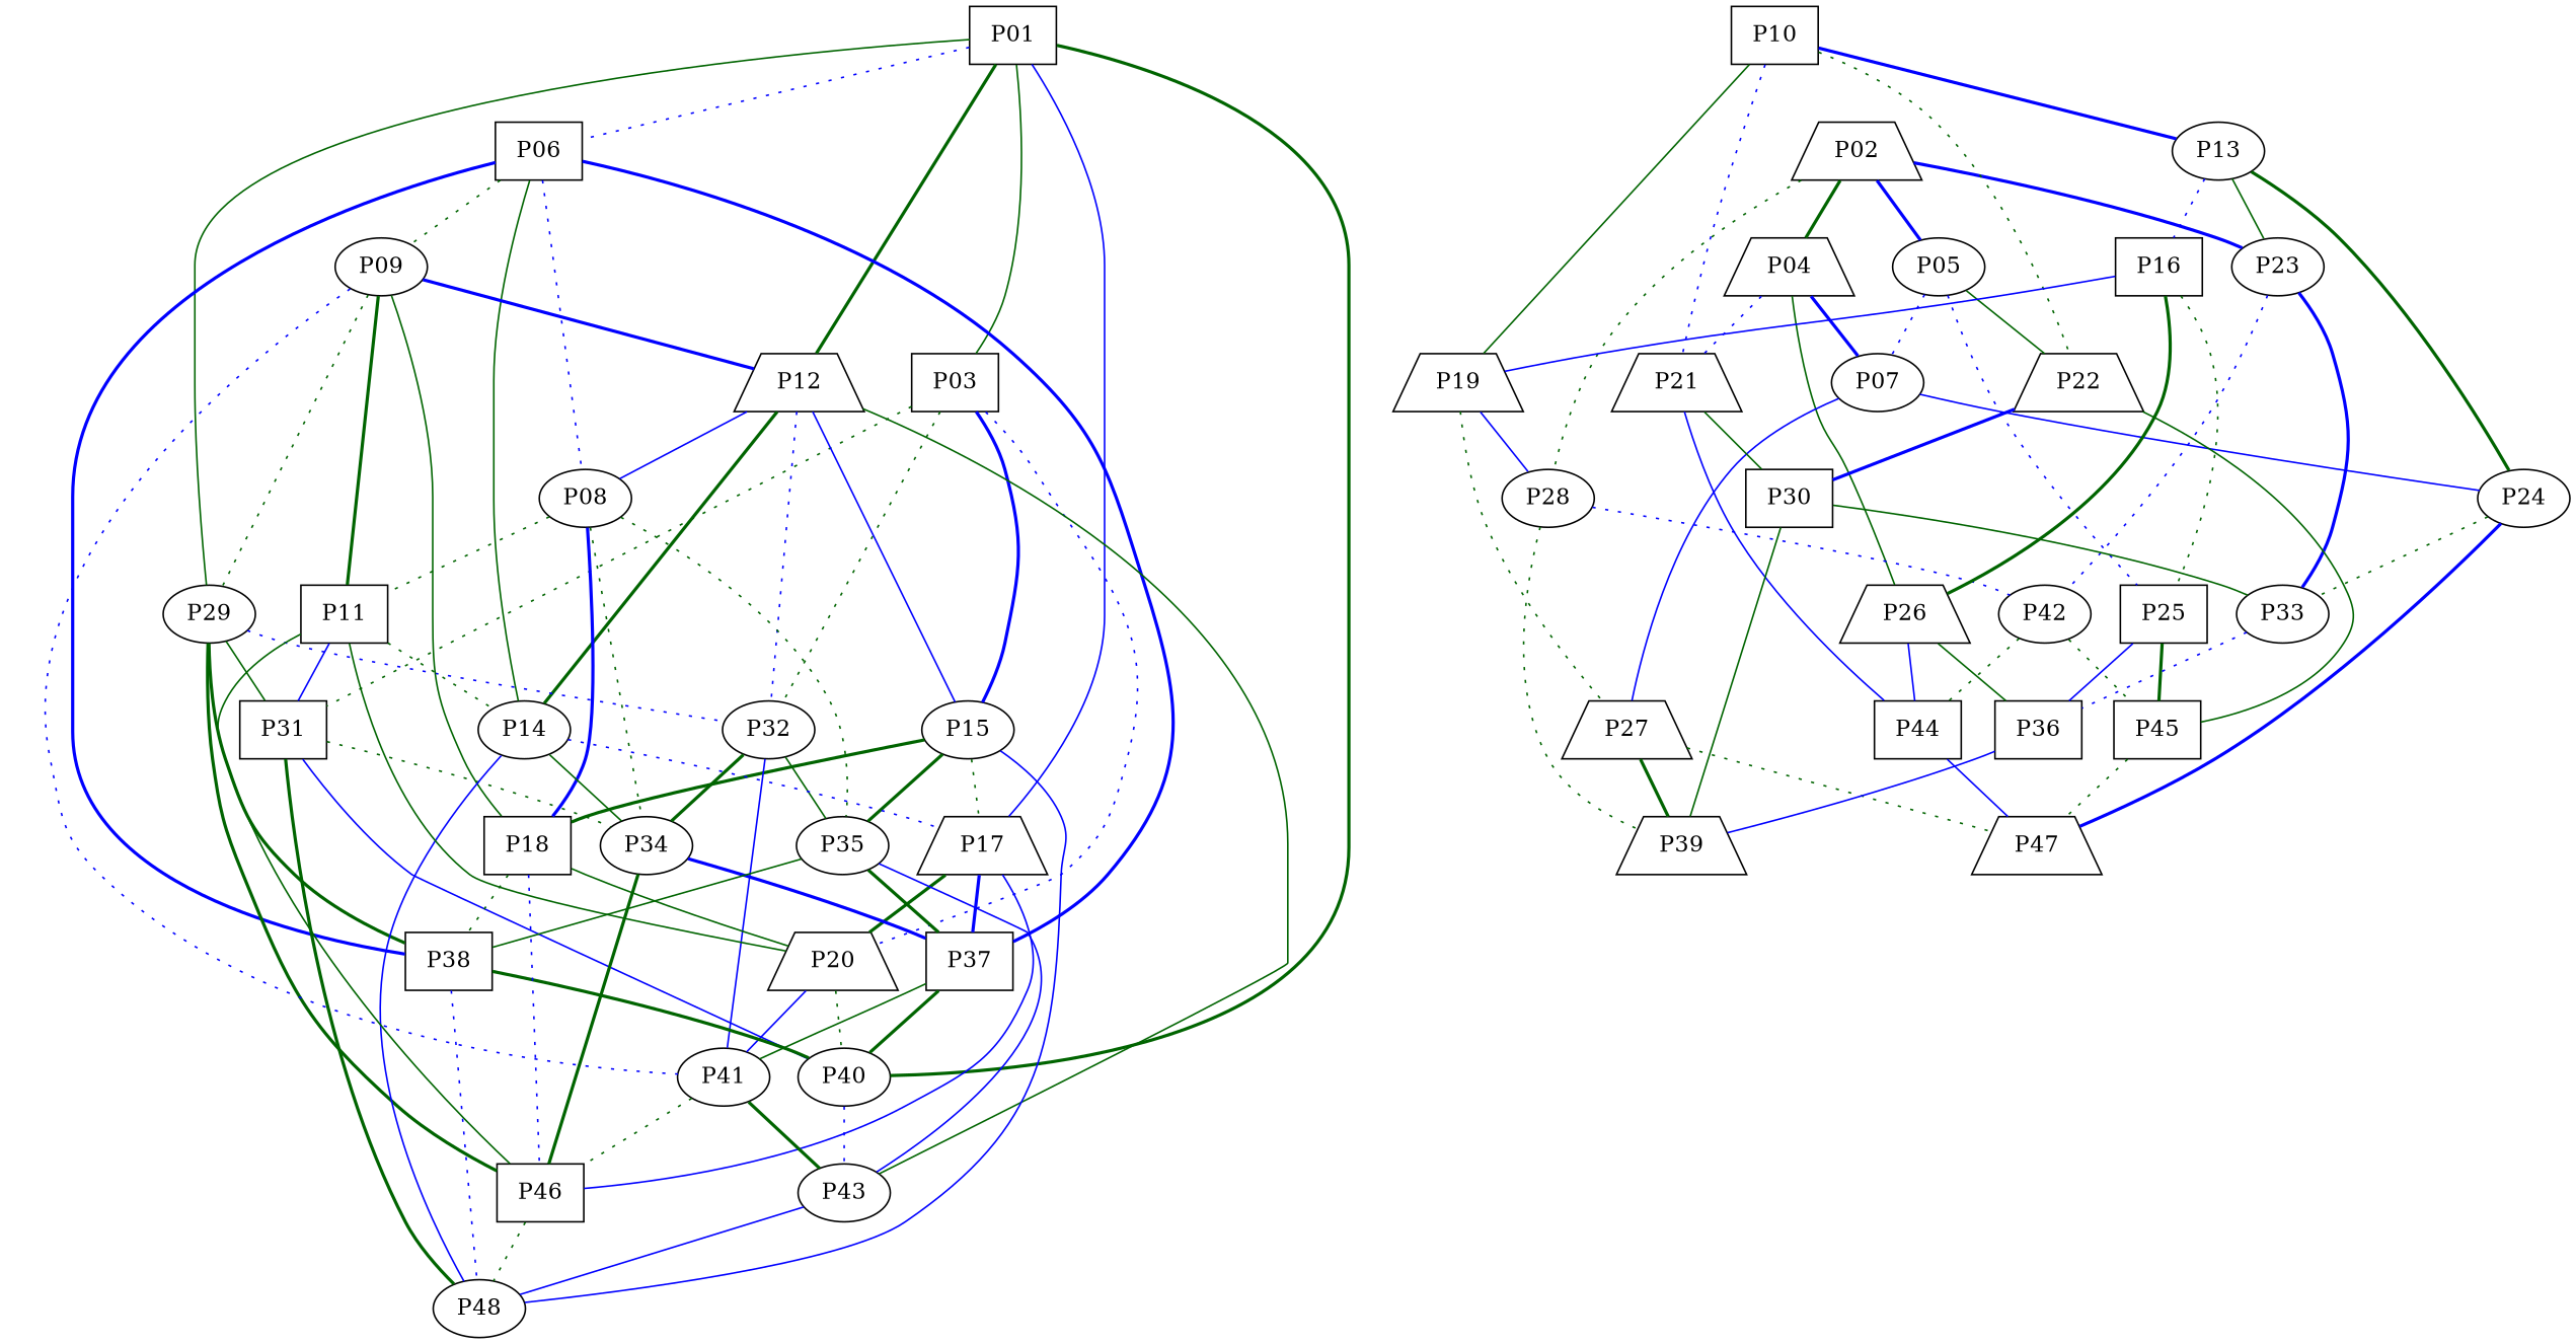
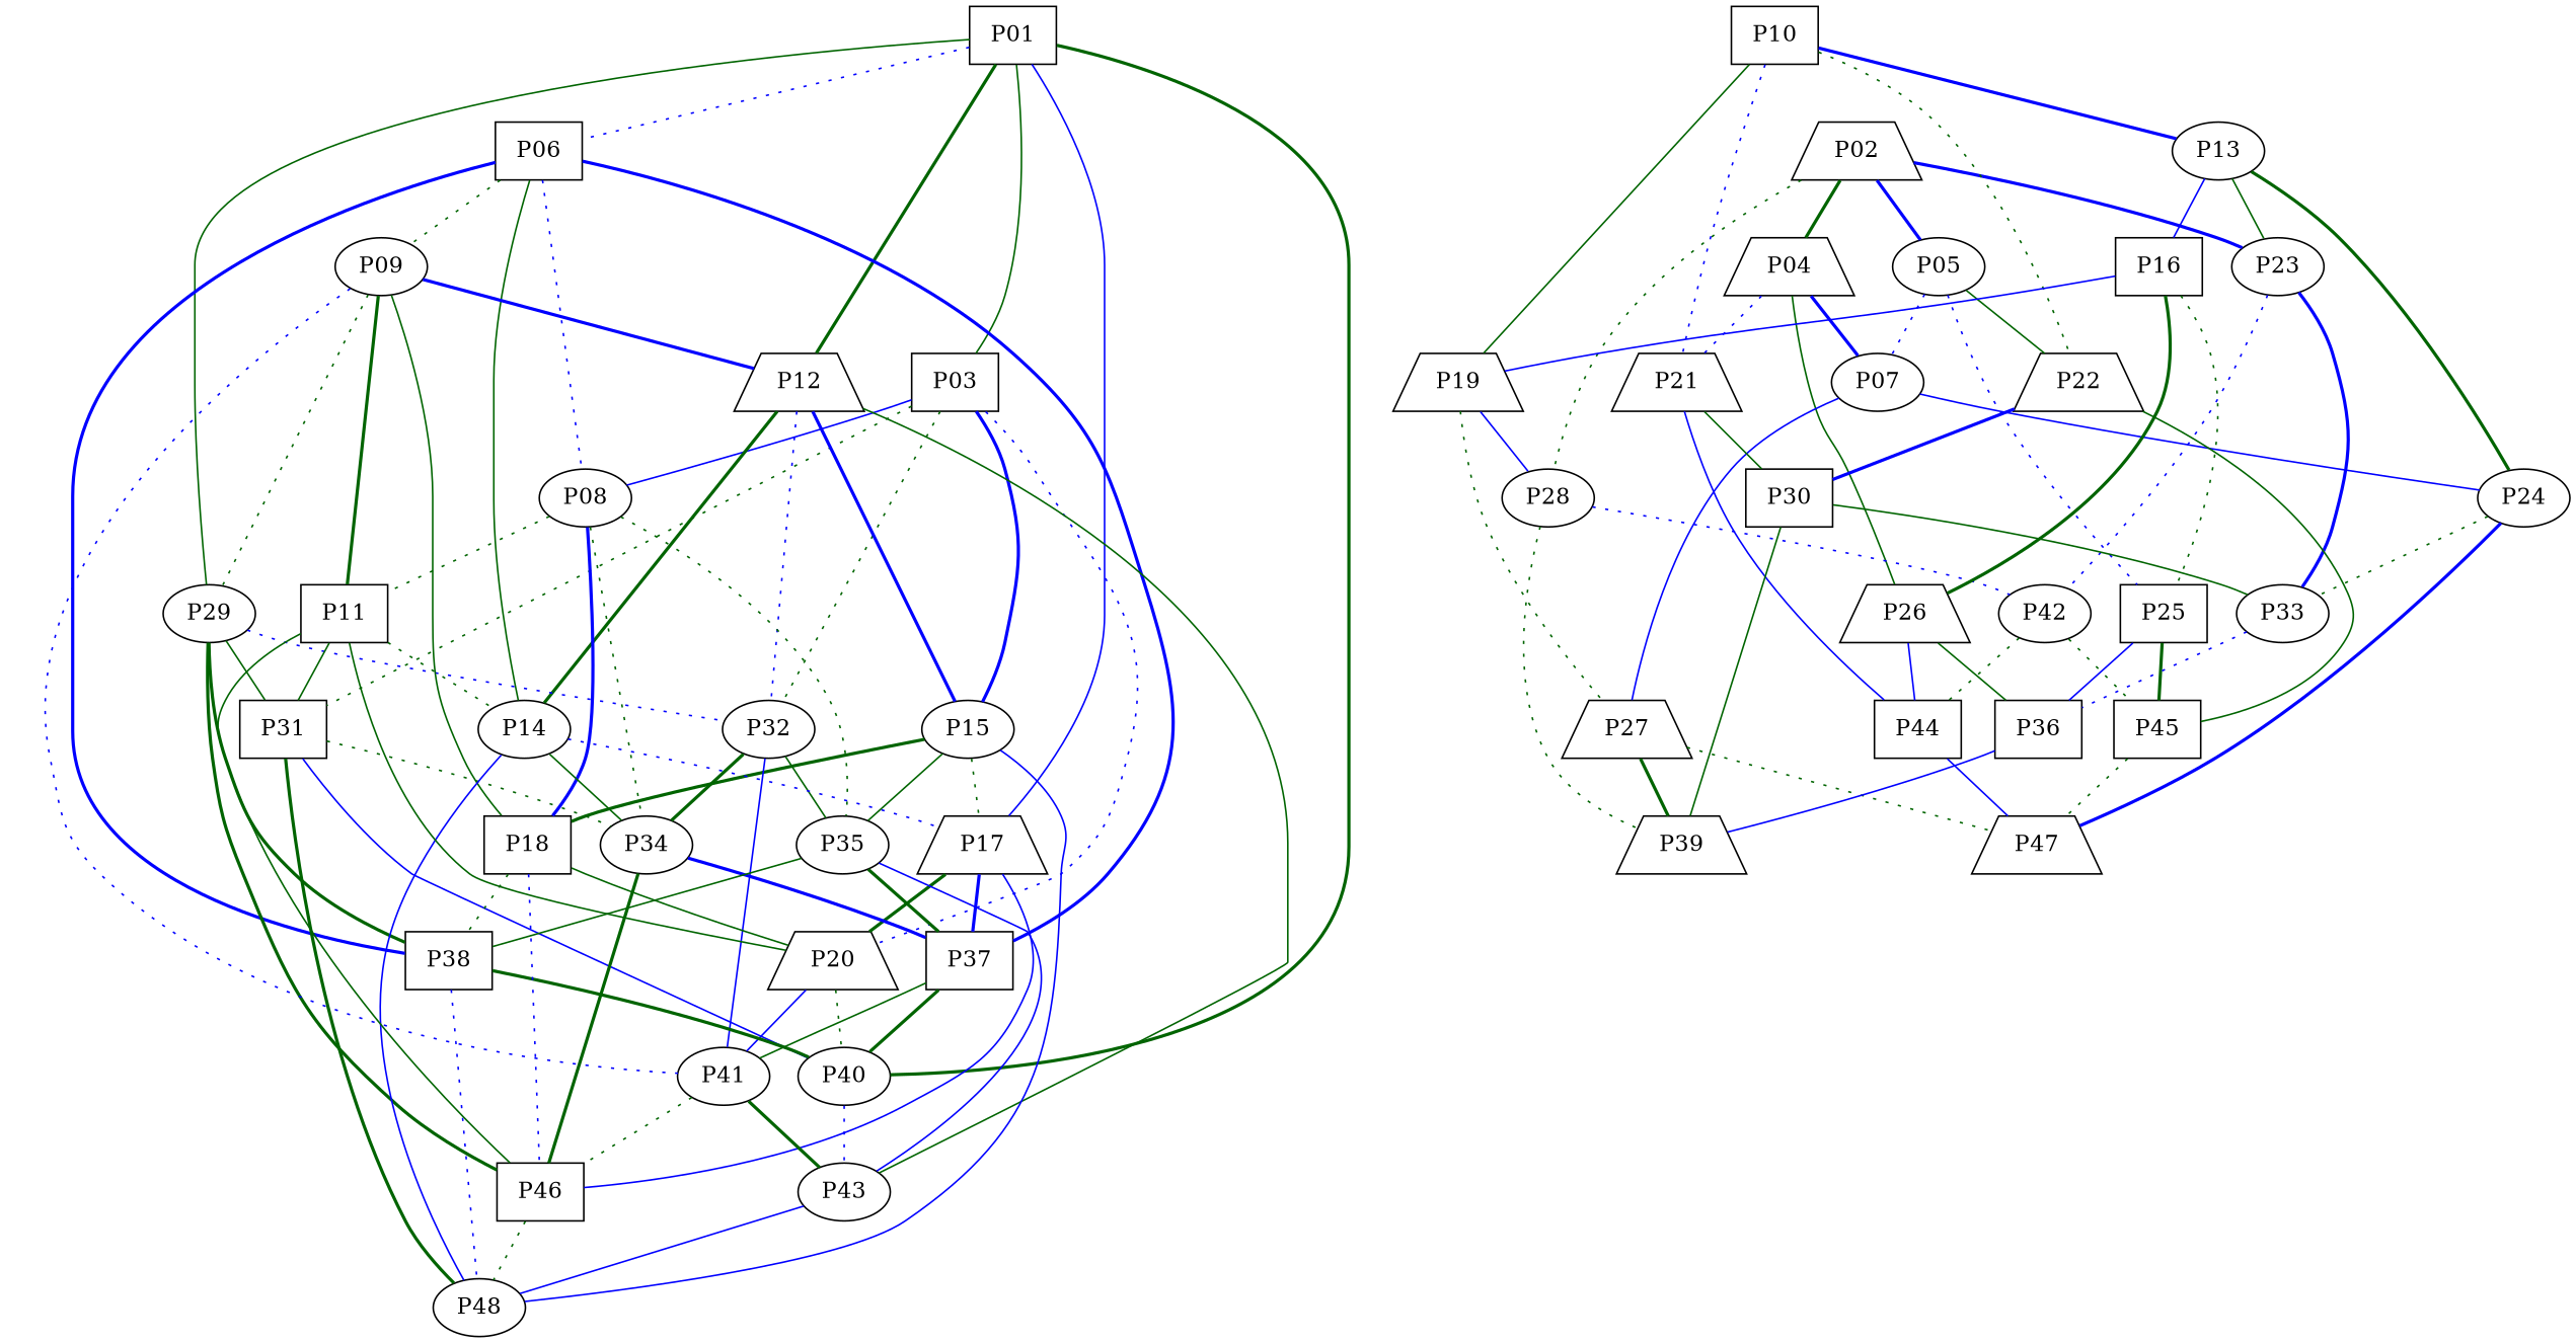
  strict graph {
    node [shape=ellipse]
    edge [color=darkgreen style=solid]
    P01 [shape=box]
    P03 [shape=box]
    P06 [shape=box]
    P12 [shape=trapezium]
    P17 [shape=trapezium]
    P29
    P40
    P08
    P15
    P20 [shape=trapezium]
    P31 [shape=box]
    P32
    P09
    P14
    P37 [shape=box]
    P38 [shape=box]
    P43
    P46 [shape=box]
    P11 [shape=box]
    P18 [shape=box]
    P34
    P35
    P48
    P41
    P02 [shape=trapezium]
    P04 [shape=trapezium]
    P05
    P23
    P28
    P07
    P21 [shape=trapezium]
    P26 [shape=trapezium]
    P22 [shape=trapezium]
    P25 [shape=box]
    P33
    P42
    P39 [shape=trapezium]
    P24
    P27 [shape=trapezium]
    P30 [shape=box]
    P44 [shape=box]
    P36 [shape=box]
    P45 [shape=box]
    P47 [shape=trapezium]
    P10 [shape=box]
    P13
    P19 [shape=trapezium]
    P16 [shape=box]
    P01 -- P03
    P01 -- P06 [color=blue style=dotted]
    P01 -- P12 [style=bold]
    P01 -- P17 [color=blue]
    P01 -- P29
    P01 -- P40 [style=bold]
-   P12 -- P08 [color=blue]
+   P03 -- P08 [color=blue]
    P03 -- P15 [color=blue style=bold]
    P03 -- P20 [color=blue style=dotted]
    P03 -- P31 [style=dotted]
    P03 -- P32 [style=dotted]
    P06 -- P08 [color=blue style=dotted]
    P06 -- P09 [style=dotted]
    P06 -- P14
    P06 -- P37 [color=blue style=bold]
    P06 -- P38 [color=blue style=bold]
-   P12 -- P15 [color=blue]
+   P12 -- P15 [color=blue style=bold]
    P12 -- P32 [color=blue style=dotted]
    P12 -- P14 [style=bold]
    P12 -- P43
    P17 -- P20 [style=bold]
    P17 -- P37 [color=blue style=bold]
    P17 -- P46 [color=blue]
    P29 -- P31
    P29 -- P32 [color=blue style=dotted]
    P29 -- P38 [style=bold]
    P29 -- P46 [style=bold]
    P40 -- P43 [color=blue style=dotted]
    P08 -- P11 [style=dotted]
    P08 -- P18 [color=blue style=bold]
    P08 -- P34 [style=dotted]
    P08 -- P35 [style=dotted]
    P15 -- P17 [style=dotted]
    P15 -- P18 [style=bold]
-   P15 -- P35 [style=bold]
+   P15 -- P35
    P15 -- P48 [color=blue]
    P20 -- P40 [style=dotted]
    P20 -- P41 [color=blue]
    P31 -- P40 [color=blue]
    P31 -- P34 [style=dotted]
    P31 -- P48 [style=bold]
    P32 -- P34 [style=bold]
    P32 -- P35
    P32 -- P41 [color=blue]
    P09 -- P12 [color=blue style=bold]
    P09 -- P29 [style=dotted]
    P09 -- P11 [style=bold]
    P09 -- P18
    P09 -- P41 [color=blue style=dotted]
    P14 -- P17 [color=blue style=dotted]
    P14 -- P34
    P14 -- P48 [color=blue]
    P37 -- P40 [style=bold]
    P37 -- P41
    P38 -- P40 [style=bold]
    P38 -- P48 [color=blue style=dotted]
    P43 -- P48 [color=blue]
    P46 -- P48 [style=dotted]
    P11 -- P20
-   P11 -- P31 [color=blue]
+   P11 -- P31
    P11 -- P14 [style=dotted]
    P11 -- P46
    P18 -- P20
    P18 -- P38 [style=dotted]
    P18 -- P46 [color=blue style=dotted]
    P34 -- P37 [color=blue style=bold]
    P34 -- P46 [style=bold]
    P35 -- P37 [style=bold]
    P35 -- P38
    P35 -- P43 [color=blue]
    P41 -- P43 [style=bold]
    P41 -- P46 [style=dotted]
    P02 -- P04 [style=bold]
    P02 -- P05 [color=blue style=bold]
    P02 -- P23 [color=blue style=bold]
    P02 -- P28 [style=dotted]
    P04 -- P07 [color=blue style=bold]
    P04 -- P21 [color=blue style=dotted]
    P04 -- P26
    P05 -- P07 [color=blue style=dotted]
    P05 -- P22
    P05 -- P25 [color=blue style=dotted]
    P23 -- P33 [color=blue style=bold]
    P23 -- P42 [color=blue style=dotted]
    P28 -- P42 [color=blue style=dotted]
    P28 -- P39 [style=dotted]
    P07 -- P24 [color=blue]
    P07 -- P27 [color=blue]
    P21 -- P30
    P21 -- P44 [color=blue]
    P26 -- P44 [color=blue]
    P26 -- P36
    P22 -- P30 [color=blue style=bold]
    P22 -- P45
    P25 -- P36 [color=blue]
    P25 -- P45 [style=bold]
    P33 -- P36 [color=blue style=dotted]
    P42 -- P44 [style=dotted]
    P42 -- P45 [style=dotted]
    P24 -- P33 [style=dotted]
    P24 -- P47 [color=blue style=bold]
    P27 -- P39 [style=bold]
    P27 -- P47 [style=dotted]
    P30 -- P33
    P30 -- P39
    P44 -- P47 [color=blue]
    P36 -- P39 [color=blue]
    P45 -- P47 [style=dotted]
    P10 -- P21 [color=blue style=dotted]
    P10 -- P22 [style=dotted]
    P10 -- P13 [color=blue style=bold]
    P10 -- P19
    P13 -- P23
    P13 -- P24 [style=bold]
-   P13 -- P16 [color=blue style=dotted]
+   P13 -- P16 [color=blue]
    P19 -- P28 [color=blue]
    P19 -- P27 [style=dotted]
    P16 -- P26 [style=bold]
    P16 -- P25 [style=dotted]
    P16 -- P19 [color=blue]
  }
